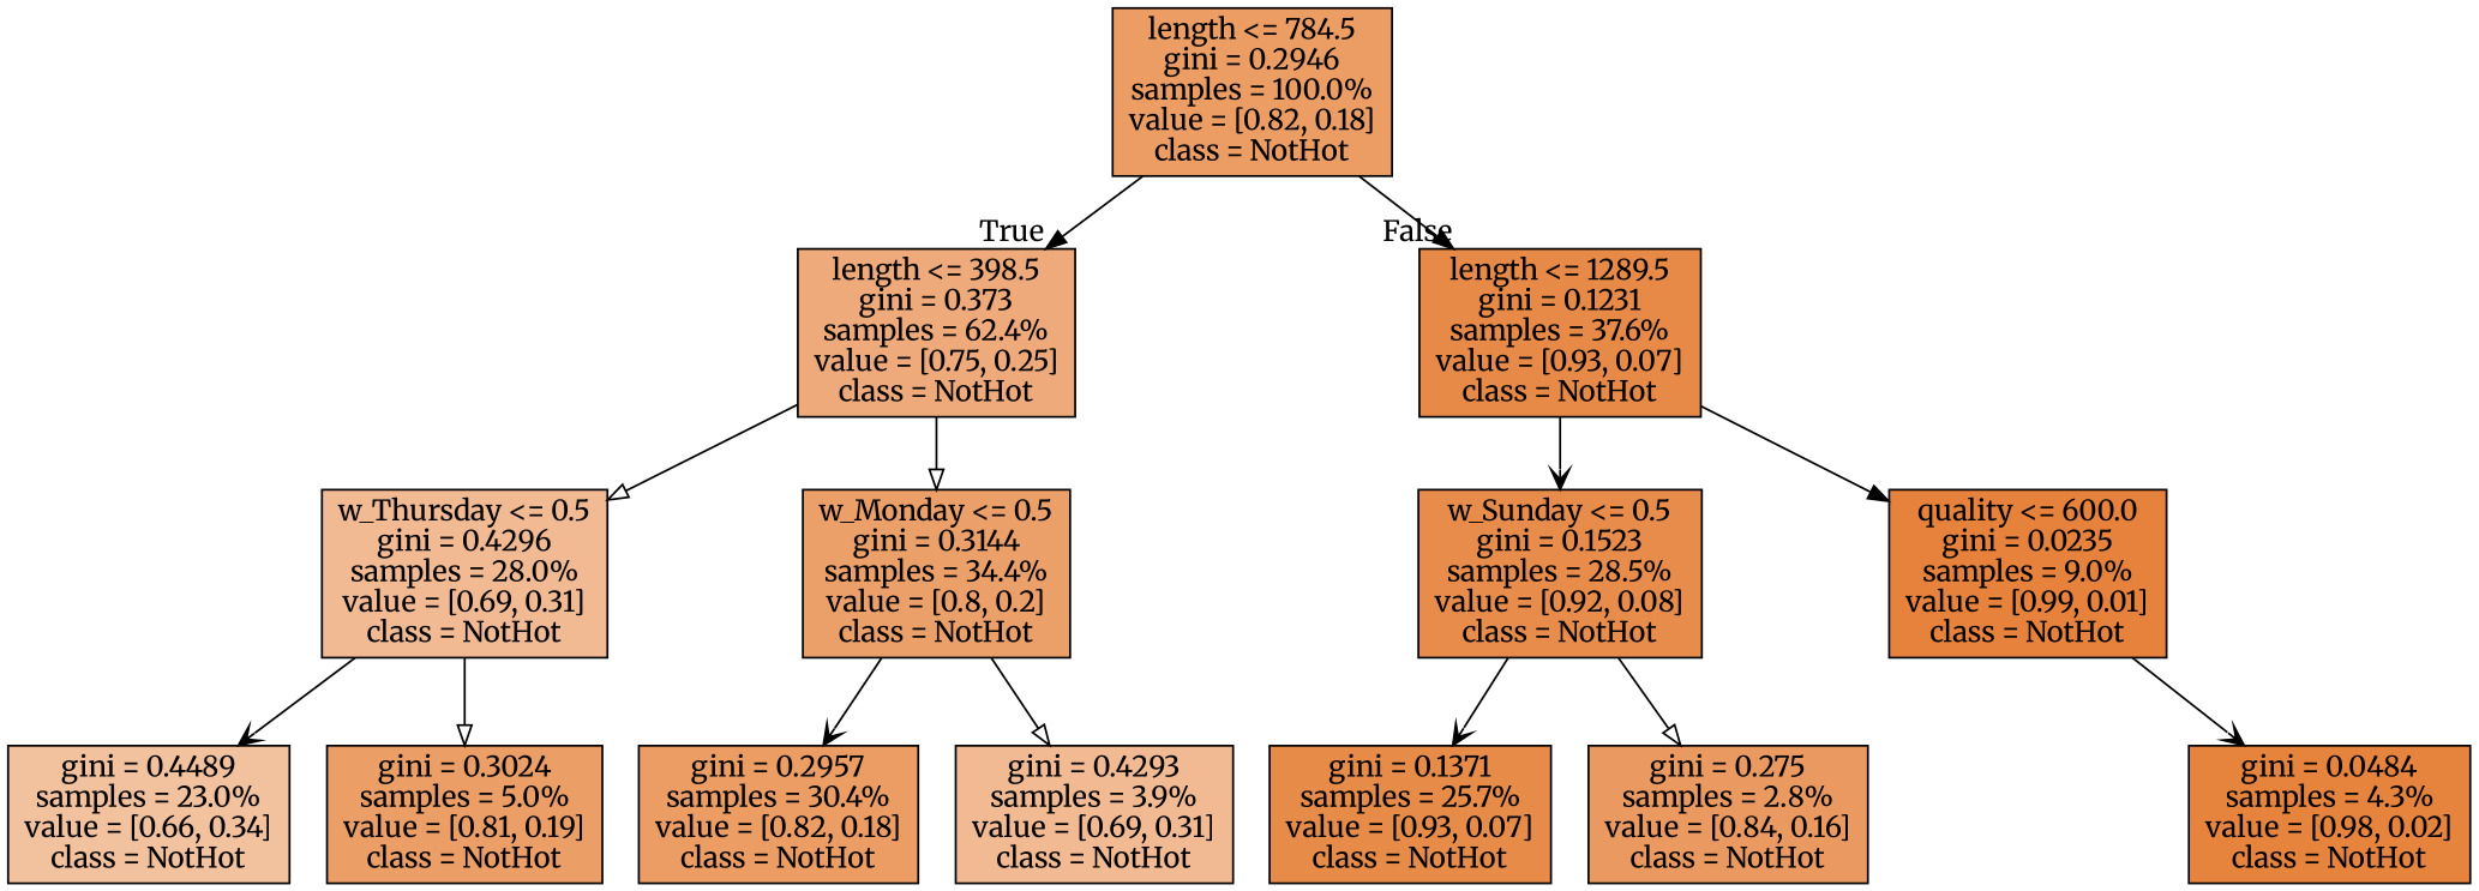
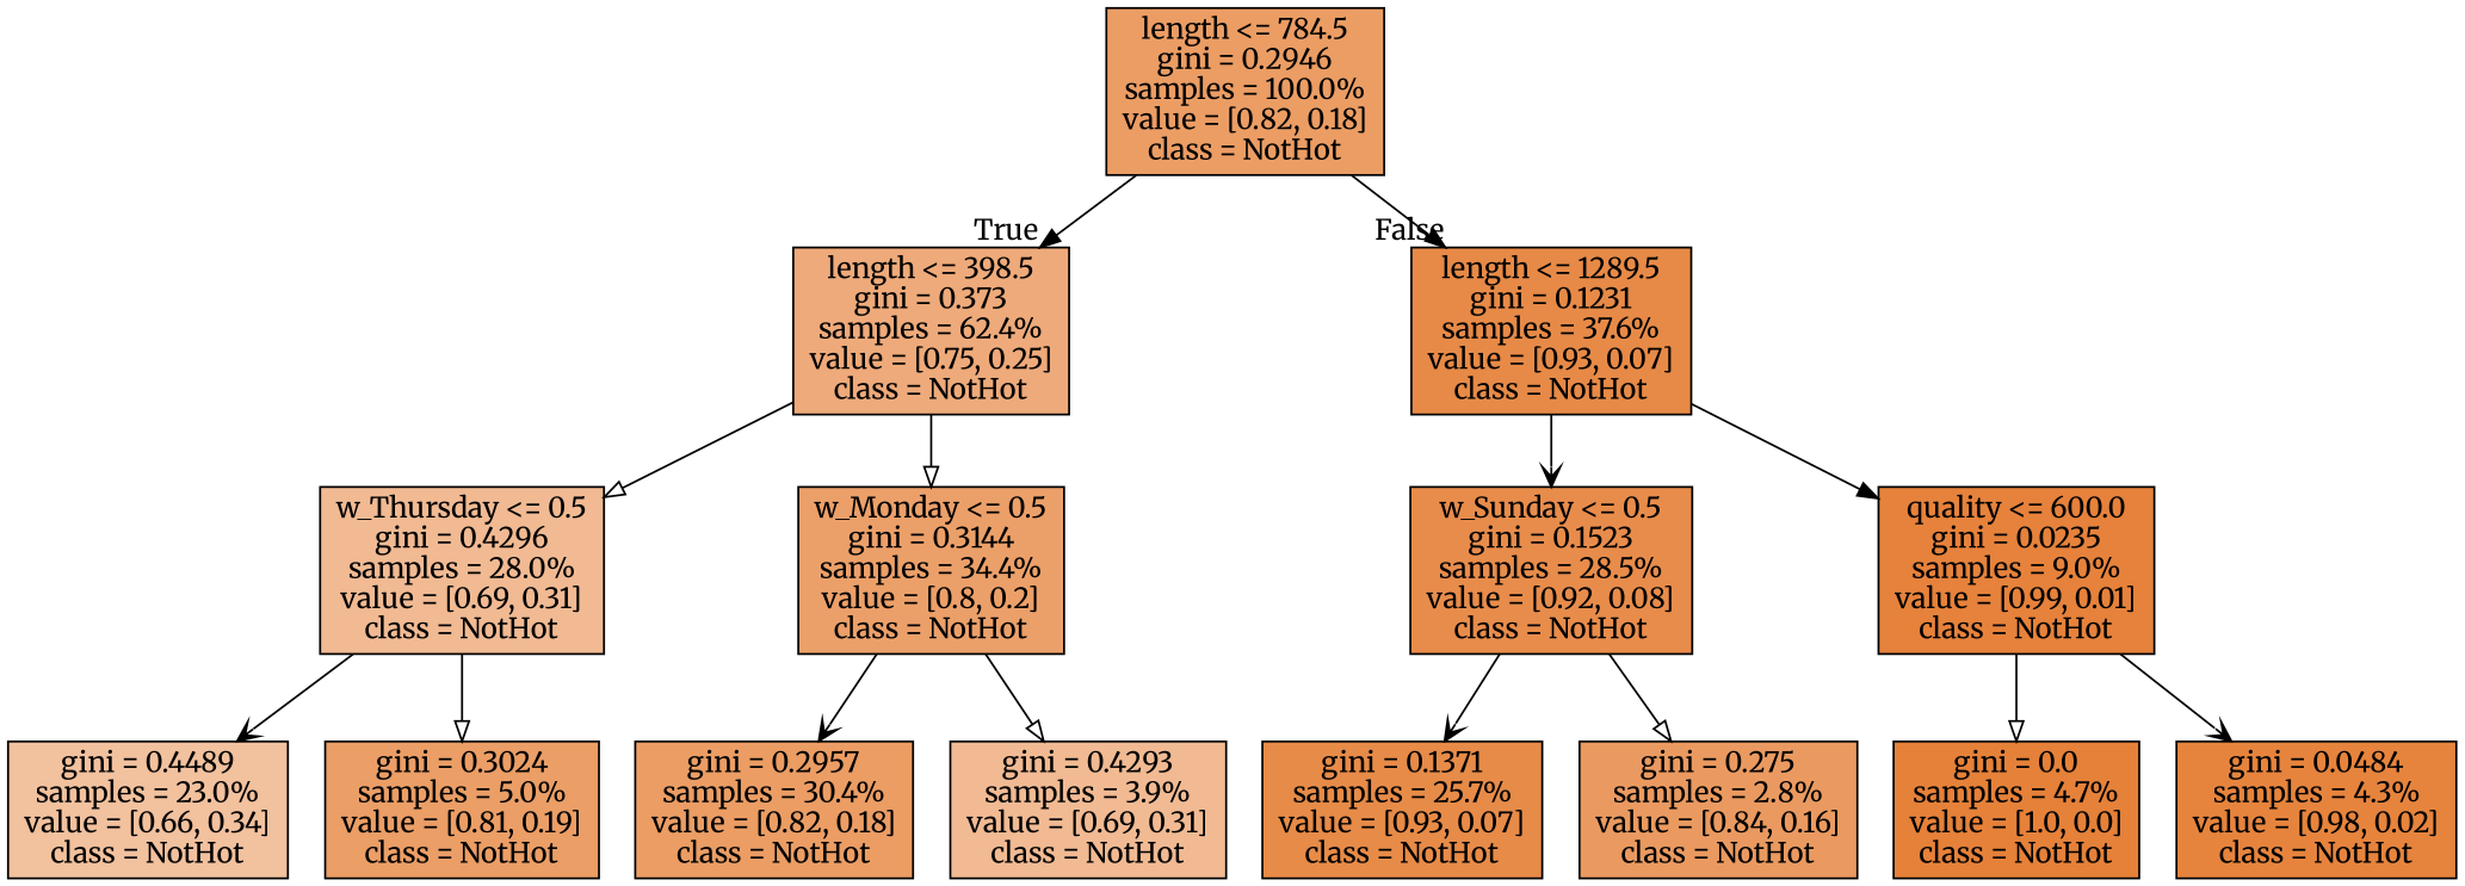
  digraph {
    ranksep=equally
    splines=polyline
    fontname=Merriweather
    node [color=black fillcolor="#e58139c7" shape=box style=filled fontname=Merriweather]
    edge [arrowhead=onormal fontname=Merriweather]
    n1 [label="length <= 784.5\ngini = 0.2946\nsamples = 100.0%\nvalue = [0.82, 0.18]\nclass = NotHot"]
    n2 [fillcolor="#e58139ab" label="length <= 398.5\ngini = 0.373\nsamples = 62.4%\nvalue = [0.75, 0.25]\nclass = NotHot"]
    n3 [fillcolor="#e58139ed" label="length <= 1289.5\ngini = 0.1231\nsamples = 37.6%\nvalue = [0.93, 0.07]\nclass = NotHot"]
    n4 [fillcolor="#e581398b" label="w_Thursday <= 0.5\ngini = 0.4296\nsamples = 28.0%\nvalue = [0.69, 0.31]\nclass = NotHot"]
    n5 [fillcolor="#e58139c1" label="w_Monday <= 0.5\ngini = 0.3144\nsamples = 34.4%\nvalue = [0.8, 0.2]\nclass = NotHot"]
    n6 [fillcolor="#e58139e8" label="w_Sunday <= 0.5\ngini = 0.1523\nsamples = 28.5%\nvalue = [0.92, 0.08]\nclass = NotHot"]
    n7 [fillcolor="#e58139fc" label="quality <= 600.0\ngini = 0.0235\nsamples = 9.0%\nvalue = [0.99, 0.01]\nclass = NotHot"]
    n8 [fillcolor="#e581397c" label="gini = 0.4489\nsamples = 23.0%\nvalue = [0.66, 0.34]\nclass = NotHot"]
    n9 [fillcolor="#e58139c5" label="gini = 0.3024\nsamples = 5.0%\nvalue = [0.81, 0.19]\nclass = NotHot"]
    n10 [label="gini = 0.2957\nsamples = 30.4%\nvalue = [0.82, 0.18]\nclass = NotHot"]
    n11 [fillcolor="#e581398b" label="gini = 0.4293\nsamples = 3.9%\nvalue = [0.69, 0.31]\nclass = NotHot"]
    n12 [fillcolor="#e58139eb" label="gini = 0.1371\nsamples = 25.7%\nvalue = [0.93, 0.07]\nclass = NotHot"]
    n13 [fillcolor="#e58139cd" label="gini = 0.275\nsamples = 2.8%\nvalue = [0.84, 0.16]\nclass = NotHot"]
+   n14 [fillcolor="#e58139ff" label="gini = 0.0\nsamples = 4.7%\nvalue = [1.0, 0.0]\nclass = NotHot"]
    n15 [fillcolor="#e58139f9" label="gini = 0.0484\nsamples = 4.3%\nvalue = [0.98, 0.02]\nclass = NotHot"]
    subgraph sub_1 {
      rank=same
      n1
    }
    subgraph sub_2 {
      rank=same
      n2
      n3
    }
    subgraph sub_3 {
      rank=same
      n4
      n5
      n6
      n7
    }
    subgraph sub_4 {
      rank=same
      n8
      n9
      n10
      n11
      n12
      n13
+     n14
      n15
    }
    n1 -> n2 [headlabel=True labelangle=45 labeldistance=2.5 arrowhead=normal]
    n1 -> n3 [headlabel=False labelangle=-45 labeldistance=2.5 arrowhead=normal]
    n2 -> n4
    n2 -> n5
    n3 -> n6 [arrowhead=vee]
    n3 -> n7 [arrowhead=normal]
    n4 -> n8 [arrowhead=vee]
    n4 -> n9
    n5 -> n10 [arrowhead=vee]
    n5 -> n11
    n6 -> n12 [arrowhead=vee]
    n6 -> n13
+   n7 -> n14
    n7 -> n15 [arrowhead=vee]
  }
